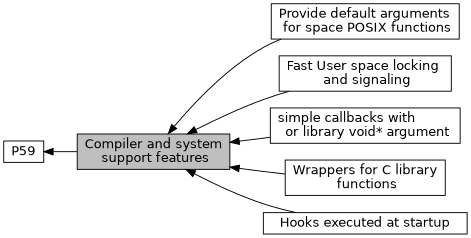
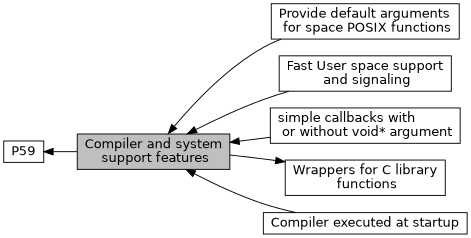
  digraph {
    fontname="DejaVu Sans"
    rankdir=LR
    node [color=black fillcolor=white fontname="DejaVu Sans" fontsize=14 shape=box style=filled]
    edge [dir=back fontname="DejaVu Sans" fontsize=14 labelfontname=Helvetica labelfontsize=14 shape=plaintext style=solid]
    n1 [height=0.2 label="Provide default arguments\l for space POSIX functions" width=0.4]
-   n2 [height=0.2 label="Fast User space locking\l and signaling" width=0.4]
+   n2 [height=0.2 label="Fast User space support\l and signaling" width=0.4]
    n3 [fillcolor=grey75 fontcolor=black height=0.2 label="Compiler and system\l support features" width=0.4]
-   n4 [height=0.2 label="simple callbacks with\l or library void* argument" width=0.4]
+   n4 [height=0.2 label="simple callbacks with\l or without void* argument" width=0.4]
    n5 [height=0.2 label="Wrappers for C library\l functions" width=0.4]
-   n6 [height=0.2 label="Hooks executed at startup" width=0.4]
+   n6 [height=0.2 label="Compiler executed at startup" width=0.4]
    n7 [height=0.2 label=P59 width=0.4]
    n3 -> n1
    n3 -> n2
    n3 -> n4
-   n3 -> n5
+   n5 -> n3
    n3 -> n6
    n7 -> n3
  }
